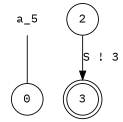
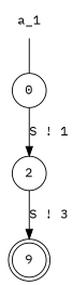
  digraph {
    fontname="IBM Plex Mono"
    rankdir=TB
    node [fontname="IBM Plex Mono" shape=circle]
    edge [fontname="IBM Plex Mono"]
-   n1 [label=a_5 shape=plaintext]
+   n1 [label=a_1 shape=plaintext]
    n2 [label=0]
    n3 [label=2]
-   n4 [label=3 shape=doublecircle]
+   n4 [label=9 shape=doublecircle]
    n1 -> n2 [arrowhead=none]
+   n2 -> n3 [label="S ! 1"]
    n3 -> n4 [label="S ! 3"]
  }
